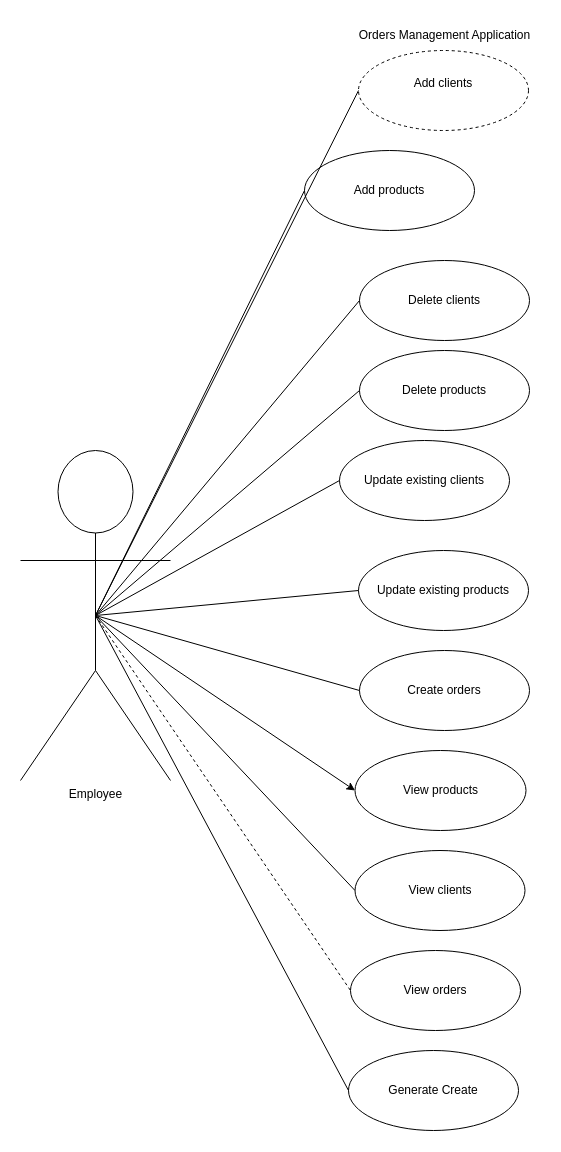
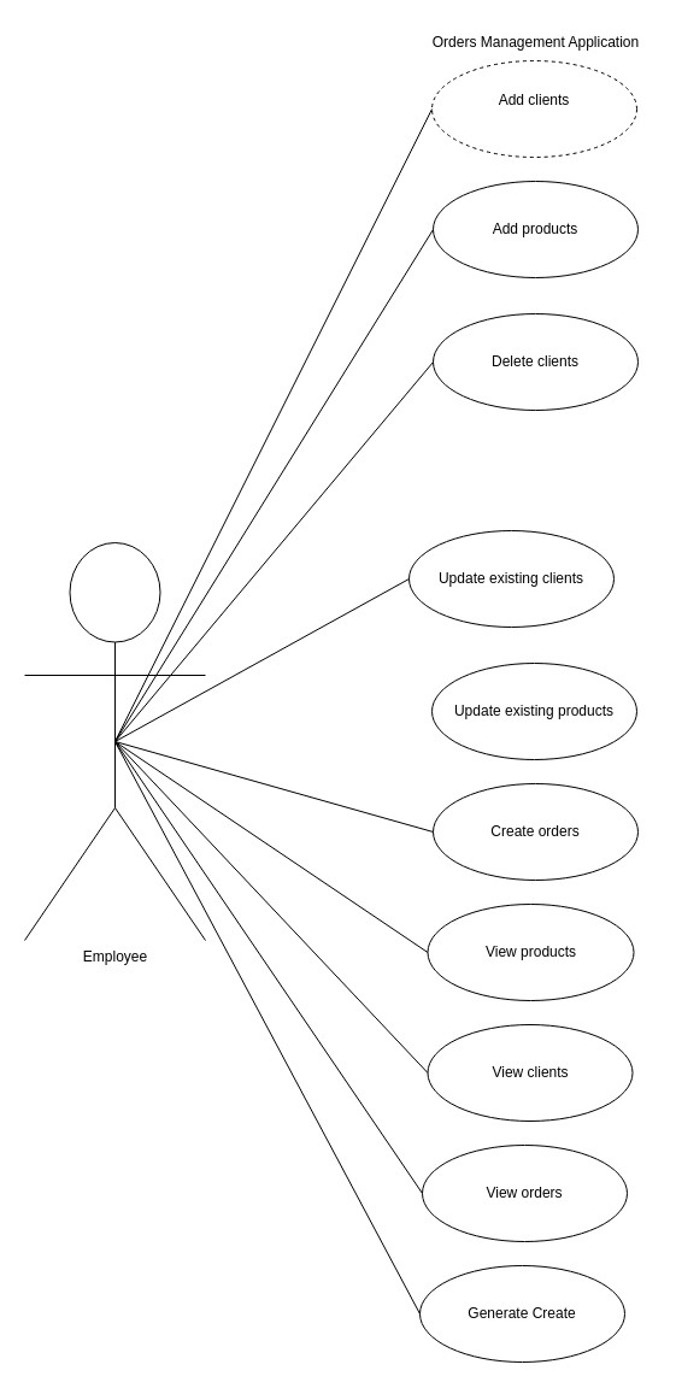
  <mxCell id="0" />
  <mxCell id="1" parent="0" />
  <mxCell id="2" value="Employee" style="shape=umlActor;verticalLabelPosition=bottom;verticalAlign=top;html=1;outlineConnect=0;" vertex="1" parent="1"><mxGeometry x="20" y="450" width="150" height="330" as="geometry" /></mxCell>
  <mxCell id="3" value="Add clients&lt;div&gt;&lt;br&gt;&lt;/div&gt;" style="ellipse;whiteSpace=wrap;html=1;dashed=1;" vertex="1" parent="1"><mxGeometry x="358" y="50" width="170" height="80" as="geometry" /></mxCell>
- <mxCell id="4" value="Add products" style="ellipse;whiteSpace=wrap;html=1;" vertex="1" parent="1"><mxGeometry x="304" y="150" width="170" height="80" as="geometry" /></mxCell>
+ <mxCell id="4" value="Add products" style="ellipse;whiteSpace=wrap;html=1;" vertex="1" parent="1"><mxGeometry x="359" y="150" width="170" height="80" as="geometry" /></mxCell>
  <mxCell id="5" value="Delete clients" style="ellipse;whiteSpace=wrap;html=1;" vertex="1" parent="1"><mxGeometry x="359" y="260" width="170" height="80" as="geometry" /></mxCell>
  <mxCell id="6" value="" style="endArrow=none;html=1;rounded=0;exitX=0.5;exitY=0.5;exitDx=0;exitDy=0;exitPerimeter=0;entryX=0;entryY=0.5;entryDx=0;entryDy=0;" edge="1" parent="1" source="2" target="3"><mxGeometry width="50" height="50" relative="1" as="geometry"><mxPoint x="460" y="360" as="sourcePoint" /><mxPoint x="510" y="310" as="targetPoint" /></mxGeometry></mxCell>
  <mxCell id="7" value="" style="endArrow=none;html=1;rounded=0;exitX=0.5;exitY=0.5;exitDx=0;exitDy=0;exitPerimeter=0;entryX=0;entryY=0.5;entryDx=0;entryDy=0;" edge="1" parent="1" source="2" target="4"><mxGeometry width="50" height="50" relative="1" as="geometry"><mxPoint x="210" y="293" as="sourcePoint" /><mxPoint x="369" y="190" as="targetPoint" /></mxGeometry></mxCell>
  <mxCell id="8" value="" style="endArrow=none;html=1;rounded=0;exitX=0.5;exitY=0.5;exitDx=0;exitDy=0;exitPerimeter=0;entryX=0;entryY=0.5;entryDx=0;entryDy=0;" edge="1" parent="1" source="2" target="5"><mxGeometry width="50" height="50" relative="1" as="geometry"><mxPoint x="220" y="303" as="sourcePoint" /><mxPoint x="379" y="200" as="targetPoint" /></mxGeometry></mxCell>
- <mxCell id="9" value="Delete products" style="ellipse;whiteSpace=wrap;html=1;" vertex="1" parent="1"><mxGeometry x="359" y="350" width="170" height="80" as="geometry" /></mxCell>
- <mxCell id="10" value="" style="endArrow=none;html=1;rounded=0;exitX=0.5;exitY=0.5;exitDx=0;exitDy=0;exitPerimeter=0;entryX=0;entryY=0.5;entryDx=0;entryDy=0;" edge="1" parent="1" source="2" target="9"><mxGeometry width="50" height="50" relative="1" as="geometry"><mxPoint x="210" y="293" as="sourcePoint" /><mxPoint x="369" y="420" as="targetPoint" /></mxGeometry></mxCell>
  <mxCell id="11" value="Update existing clients" style="ellipse;whiteSpace=wrap;html=1;" vertex="1" parent="1"><mxGeometry x="339" y="440" width="170" height="80" as="geometry" /></mxCell>
  <mxCell id="12" value="View clients" style="ellipse;whiteSpace=wrap;html=1;" vertex="1" parent="1"><mxGeometry x="354.5" y="850" width="170" height="80" as="geometry" /></mxCell>
  <mxCell id="13" value="Update existing products" style="ellipse;whiteSpace=wrap;html=1;" vertex="1" parent="1"><mxGeometry x="358" y="550" width="170" height="80" as="geometry" /></mxCell>
  <mxCell id="14" value="View products" style="ellipse;whiteSpace=wrap;html=1;" vertex="1" parent="1"><mxGeometry x="354.5" y="750" width="171" height="80" as="geometry" /></mxCell>
  <mxCell id="15" value="Create orders" style="ellipse;whiteSpace=wrap;html=1;" vertex="1" parent="1"><mxGeometry x="359" y="650" width="170" height="80" as="geometry" /></mxCell>
  <mxCell id="16" value="" style="endArrow=none;html=1;rounded=0;exitX=0.5;exitY=0.5;exitDx=0;exitDy=0;exitPerimeter=0;entryX=0;entryY=0.5;entryDx=0;entryDy=0;" edge="1" parent="1" source="2" target="11"><mxGeometry width="50" height="50" relative="1" as="geometry"><mxPoint x="160" y="543" as="sourcePoint" /><mxPoint x="369" y="400" as="targetPoint" /></mxGeometry></mxCell>
- <mxCell id="17" value="" style="endArrow=none;html=1;rounded=0;exitX=0.5;exitY=0.5;exitDx=0;exitDy=0;exitPerimeter=0;entryX=0;entryY=0.5;entryDx=0;entryDy=0;" edge="1" parent="1" source="2" target="13"><mxGeometry width="50" height="50" relative="1" as="geometry"><mxPoint x="125" y="580" as="sourcePoint" /><mxPoint x="369" y="490" as="targetPoint" /></mxGeometry></mxCell>
  <mxCell id="18" value="" style="endArrow=none;html=1;rounded=0;entryX=0;entryY=0.5;entryDx=0;entryDy=0;exitX=0.5;exitY=0.5;exitDx=0;exitDy=0;exitPerimeter=0;" edge="1" parent="1" source="2" target="15"><mxGeometry width="50" height="50" relative="1" as="geometry"><mxPoint x="135" y="590" as="sourcePoint" /><mxPoint x="379" y="500" as="targetPoint" /></mxGeometry></mxCell>
- <mxCell id="19" value="" style="endArrow=classic;html=1;rounded=0;exitX=0.5;exitY=0.5;exitDx=0;exitDy=0;exitPerimeter=0;entryX=0;entryY=0.5;entryDx=0;entryDy=0;" edge="1" parent="1" source="2" target="14"><mxGeometry width="50" height="50" relative="1" as="geometry"><mxPoint x="145" y="600" as="sourcePoint" /><mxPoint x="389" y="510" as="targetPoint" /></mxGeometry></mxCell>
+ <mxCell id="19" value="" style="endArrow=none;html=1;rounded=0;exitX=0.5;exitY=0.5;exitDx=0;exitDy=0;exitPerimeter=0;entryX=0;entryY=0.5;entryDx=0;entryDy=0;" edge="1" parent="1" source="2" target="14"><mxGeometry width="50" height="50" relative="1" as="geometry"><mxPoint x="145" y="600" as="sourcePoint" /><mxPoint x="389" y="510" as="targetPoint" /></mxGeometry></mxCell>
  <mxCell id="20" value="" style="endArrow=none;html=1;rounded=0;exitX=0.5;exitY=0.5;exitDx=0;exitDy=0;exitPerimeter=0;entryX=0;entryY=0.5;entryDx=0;entryDy=0;" edge="1" parent="1" source="2" target="12"><mxGeometry width="50" height="50" relative="1" as="geometry"><mxPoint x="155" y="610" as="sourcePoint" /><mxPoint x="399" y="520" as="targetPoint" /></mxGeometry></mxCell>
  <mxCell id="21" value="View orders" style="ellipse;whiteSpace=wrap;html=1;" vertex="1" parent="1"><mxGeometry x="350" y="950" width="170" height="80" as="geometry" /></mxCell>
- <mxCell id="22" value="" style="endArrow=none;html=1;rounded=0;exitX=0.5;exitY=0.5;exitDx=0;exitDy=0;exitPerimeter=0;entryX=0;entryY=0.5;entryDx=0;entryDy=0;dashed=1;" edge="1" parent="1" source="2" target="21"><mxGeometry width="50" height="50" relative="1" as="geometry"><mxPoint x="120" y="535" as="sourcePoint" /><mxPoint x="360" y="910" as="targetPoint" /></mxGeometry></mxCell>
+ <mxCell id="22" value="" style="endArrow=none;html=1;rounded=0;exitX=0.5;exitY=0.5;exitDx=0;exitDy=0;exitPerimeter=0;entryX=0;entryY=0.5;entryDx=0;entryDy=0;" edge="1" parent="1" source="2" target="21"><mxGeometry width="50" height="50" relative="1" as="geometry"><mxPoint x="120" y="535" as="sourcePoint" /><mxPoint x="360" y="910" as="targetPoint" /></mxGeometry></mxCell>
  <mxCell id="23" value="Orders Management Application" style="text;html=1;align=center;verticalAlign=middle;resizable=0;points=[];autosize=1;strokeColor=none;fillColor=none;" vertex="1" parent="1"><mxGeometry x="349" y="20" width="190" height="30" as="geometry" /></mxCell>
  <mxCell id="24" value="Generate Create" style="ellipse;whiteSpace=wrap;html=1;" vertex="1" parent="1"><mxGeometry x="348" y="1050" width="170" height="80" as="geometry" /></mxCell>
  <mxCell id="25" value="" style="endArrow=none;html=1;rounded=0;exitX=0.5;exitY=0.5;exitDx=0;exitDy=0;exitPerimeter=0;entryX=0;entryY=0.5;entryDx=0;entryDy=0;" edge="1" parent="1" source="2" target="24"><mxGeometry width="50" height="50" relative="1" as="geometry"><mxPoint x="210" y="1010" as="sourcePoint" /><mxPoint x="465" y="1385" as="targetPoint" /></mxGeometry></mxCell>
